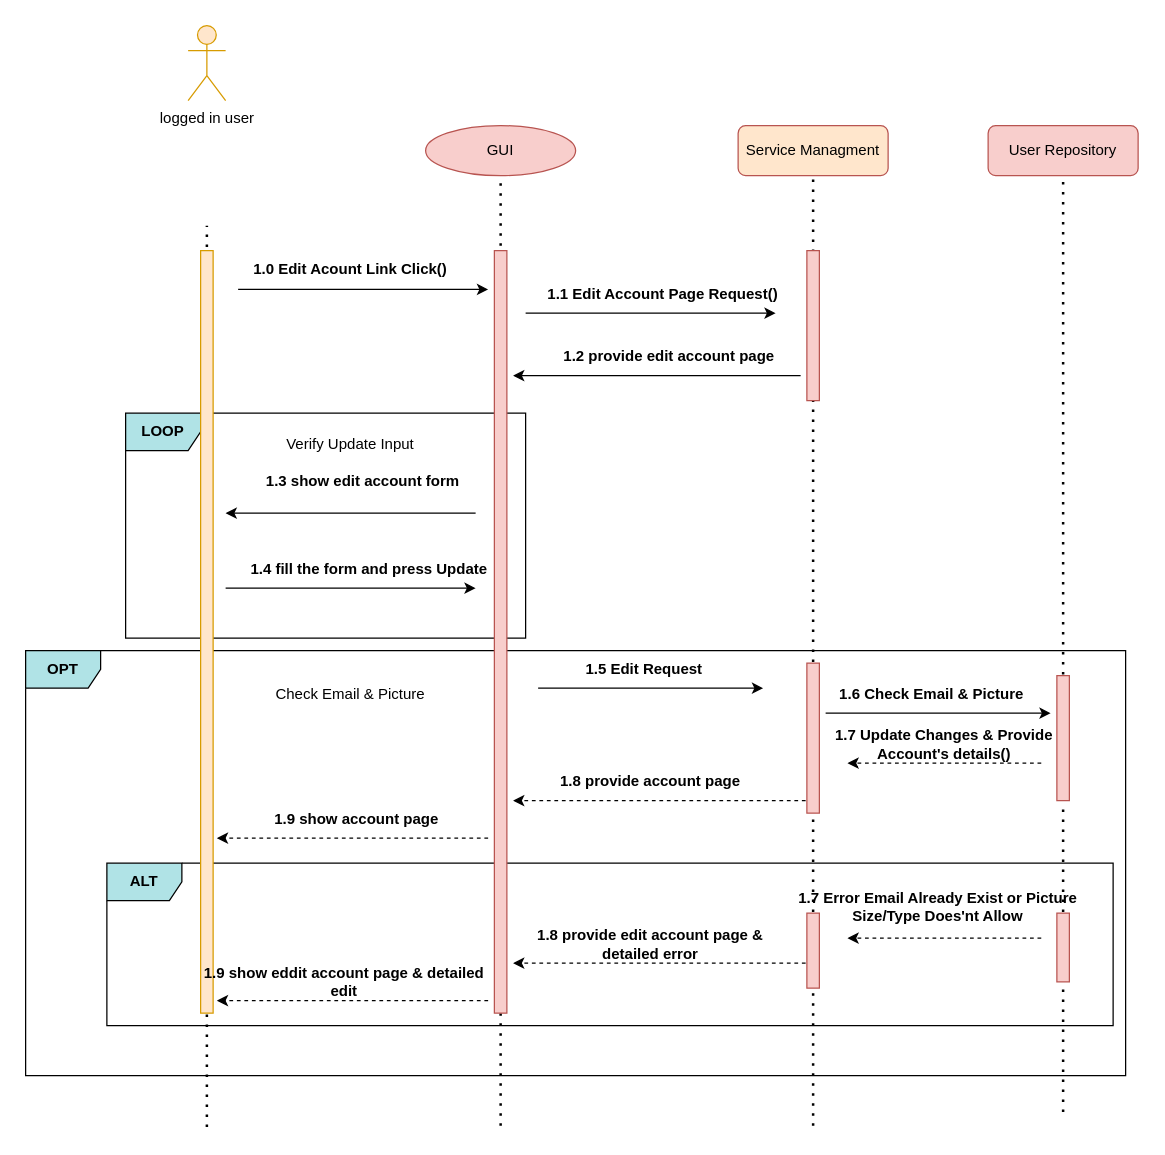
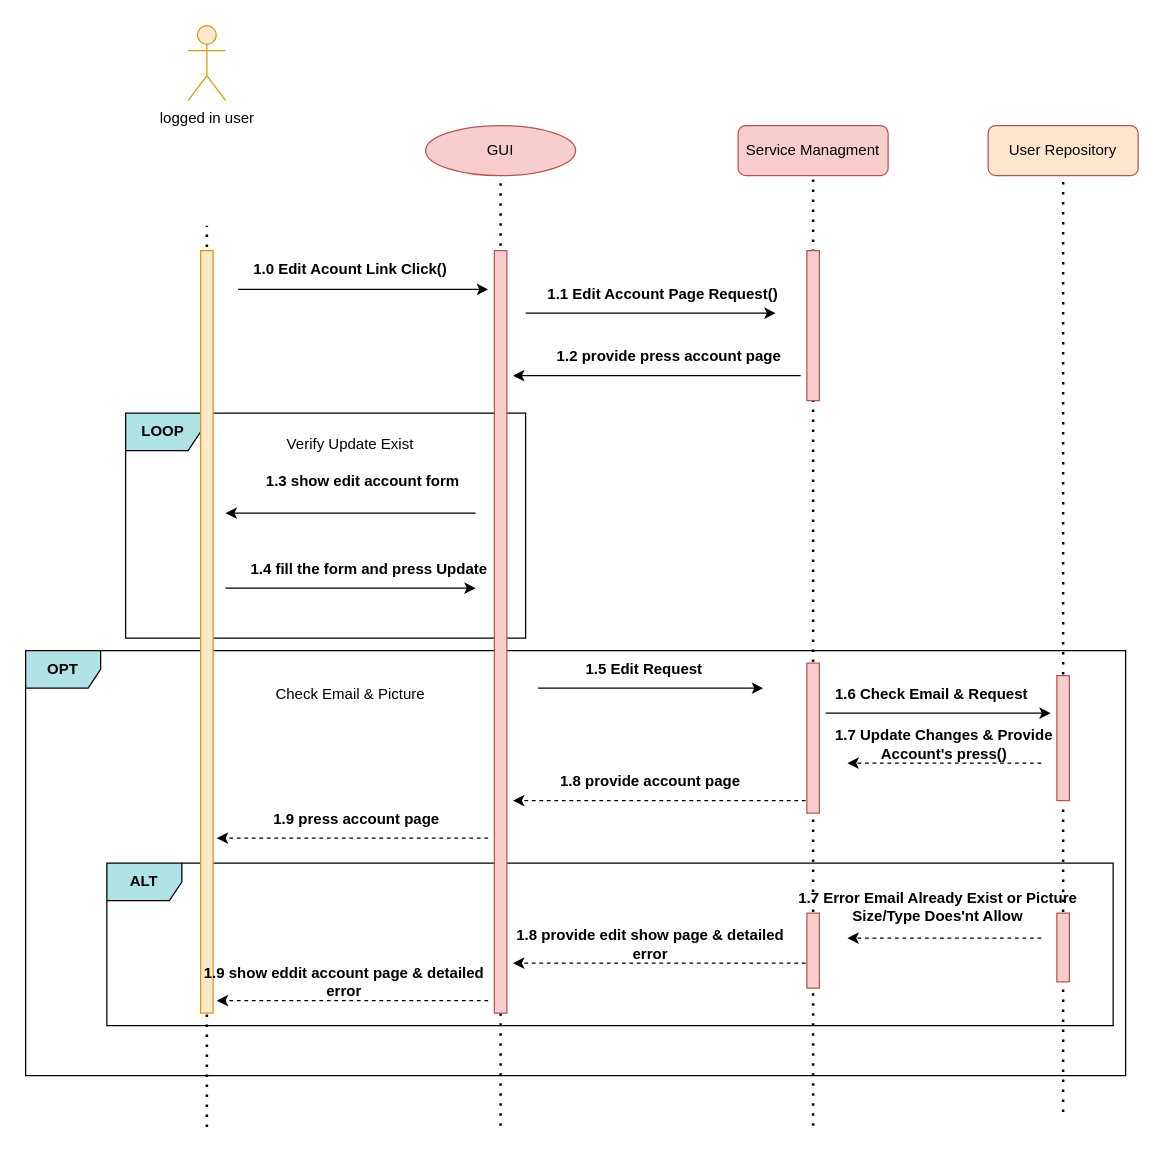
  <mxCell id="0" />
  <mxCell id="1" parent="0" />
  <mxCell id="2" value="&lt;b&gt;ALT&lt;/b&gt;" style="shape=umlFrame;whiteSpace=wrap;html=1;rounded=0;shadow=0;glass=0;sketch=0;fontSize=12;strokeColor=#000000;fillColor=#b0e3e6;" parent="1" vertex="1"><mxGeometry x="85" y="690" width="805" height="130" as="geometry" /></mxCell>
  <mxCell id="3" value="&lt;b&gt;OPT&lt;/b&gt;" style="shape=umlFrame;whiteSpace=wrap;html=1;rounded=0;shadow=0;glass=0;sketch=0;fontSize=12;strokeColor=#000000;fillColor=#b0e3e6;" parent="1" vertex="1"><mxGeometry x="20" y="520" width="880" height="340" as="geometry" /></mxCell>
  <mxCell id="4" value="&lt;b&gt;LOOP&lt;/b&gt;" style="shape=umlFrame;whiteSpace=wrap;html=1;rounded=0;shadow=0;glass=0;sketch=0;fontSize=12;strokeColor=#000000;fillColor=#b0e3e6;" parent="1" vertex="1"><mxGeometry x="100" y="330" width="320" height="180" as="geometry" /></mxCell>
- <mxCell id="5" value="Service Managment" style="rounded=1;whiteSpace=wrap;html=1;fillColor=#ffe6cc;strokeColor=#b85450;" parent="1" vertex="1"><mxGeometry x="590" y="100" width="120" height="40" as="geometry" /></mxCell>
+ <mxCell id="5" value="Service Managment" style="rounded=1;whiteSpace=wrap;html=1;fillColor=#f8cecc;strokeColor=#b85450;" parent="1" vertex="1"><mxGeometry x="590" y="100" width="120" height="40" as="geometry" /></mxCell>
  <mxCell id="6" value="logged in user" style="shape=umlActor;verticalLabelPosition=bottom;verticalAlign=top;html=1;outlineConnect=0;fillColor=#ffe6cc;strokeColor=#d79b00;" parent="1" vertex="1"><mxGeometry x="150" y="20" width="30" height="60" as="geometry" /></mxCell>
- <mxCell id="7" value="User Repository" style="rounded=1;whiteSpace=wrap;html=1;fillColor=#f8cecc;strokeColor=#b85450;" parent="1" vertex="1"><mxGeometry x="790" y="100" width="120" height="40" as="geometry" /></mxCell>
+ <mxCell id="7" value="User Repository" style="rounded=1;whiteSpace=wrap;html=1;fillColor=#ffe6cc;strokeColor=#b85450;" parent="1" vertex="1"><mxGeometry x="790" y="100" width="120" height="40" as="geometry" /></mxCell>
  <mxCell id="8" value="" style="endArrow=none;dashed=1;html=1;dashPattern=1 3;strokeWidth=2;rounded=0;fontSize=14;entryX=0.5;entryY=1;entryDx=0;entryDy=0;startArrow=none;" parent="1" source="35" target="5" edge="1"><mxGeometry width="50" height="50" relative="1" as="geometry"><mxPoint x="650" y="770" as="sourcePoint" /><mxPoint x="700" y="280" as="targetPoint" /></mxGeometry></mxCell>
  <mxCell id="9" value="" style="endArrow=none;dashed=1;html=1;dashPattern=1 3;strokeWidth=2;rounded=0;fontSize=14;entryX=0.5;entryY=1;entryDx=0;entryDy=0;startArrow=none;" parent="1" source="20" target="7" edge="1"><mxGeometry width="50" height="50" relative="1" as="geometry"><mxPoint x="850" y="780" as="sourcePoint" /><mxPoint x="840" y="230" as="targetPoint" /></mxGeometry></mxCell>
  <mxCell id="10" value="" style="endArrow=none;dashed=1;html=1;dashPattern=1 3;strokeWidth=2;rounded=0;fontSize=14;startArrow=none;" parent="1" edge="1"><mxGeometry width="50" height="50" relative="1" as="geometry"><mxPoint x="165" y="901.143" as="sourcePoint" /><mxPoint x="165" y="180" as="targetPoint" /></mxGeometry></mxCell>
  <mxCell id="11" value="" style="html=1;points=[];perimeter=orthogonalPerimeter;fontSize=14;fillColor=#ffe6cc;strokeColor=#d79b00;perimeterSpacing=1;rounded=0;shadow=0;glass=0;sketch=0;" parent="1" vertex="1"><mxGeometry x="160" y="200" width="10" height="610" as="geometry" /></mxCell>
  <mxCell id="12" value="" style="html=1;points=[];perimeter=orthogonalPerimeter;fontSize=14;fillColor=#f8cecc;strokeColor=#b85450;perimeterSpacing=1;rounded=0;shadow=0;glass=0;sketch=0;" parent="1" vertex="1"><mxGeometry x="645" y="200" width="10" height="120" as="geometry" /></mxCell>
  <mxCell id="13" value="" style="endArrow=classic;html=1;rounded=0;fontSize=14;" parent="1" edge="1"><mxGeometry width="50" height="50" relative="1" as="geometry"><mxPoint x="190" y="231" as="sourcePoint" /><mxPoint x="390" y="231" as="targetPoint" /></mxGeometry></mxCell>
  <mxCell id="14" value="&lt;font style=&quot;font-size: 12px&quot;&gt;1.0 Edit Acount Link Click()&lt;/font&gt;" style="text;html=1;strokeColor=none;fillColor=none;align=center;verticalAlign=middle;whiteSpace=wrap;rounded=0;shadow=0;glass=0;sketch=0;fontSize=12;fontStyle=1" parent="1" vertex="1"><mxGeometry x="190" y="210" width="180" height="10" as="geometry" /></mxCell>
  <mxCell id="15" value="" style="endArrow=classic;html=1;rounded=0;fontSize=14;" parent="1" edge="1"><mxGeometry width="50" height="50" relative="1" as="geometry"><mxPoint x="380" y="410" as="sourcePoint" /><mxPoint x="180" y="410" as="targetPoint" /></mxGeometry></mxCell>
  <mxCell id="16" value="&lt;font style=&quot;font-size: 12px&quot;&gt;&lt;b style=&quot;font-size: 12px&quot;&gt;1.3 show edit account form&lt;/b&gt;&lt;/font&gt;" style="text;html=1;strokeColor=none;fillColor=none;align=center;verticalAlign=middle;whiteSpace=wrap;rounded=0;shadow=0;glass=0;sketch=0;fontSize=12;" parent="1" vertex="1"><mxGeometry x="190" y="380" width="200" height="10" as="geometry" /></mxCell>
  <mxCell id="17" value="" style="endArrow=classic;html=1;rounded=0;fontSize=14;exitX=0.983;exitY=0.038;exitDx=0;exitDy=0;exitPerimeter=0;" parent="1" edge="1"><mxGeometry width="50" height="50" relative="1" as="geometry"><mxPoint x="179.996" y="469.996" as="sourcePoint" /><mxPoint x="380" y="470" as="targetPoint" /></mxGeometry></mxCell>
  <mxCell id="18" value="&lt;font style=&quot;font-size: 12px&quot;&gt;&lt;b style=&quot;font-size: 12px&quot;&gt;1.4 fill the form and press Update&lt;/b&gt;&lt;/font&gt;" style="text;html=1;strokeColor=none;fillColor=none;align=center;verticalAlign=middle;whiteSpace=wrap;rounded=0;shadow=0;glass=0;sketch=0;fontSize=12;" parent="1" vertex="1"><mxGeometry x="180" y="450" width="230" height="10" as="geometry" /></mxCell>
- <mxCell id="19" value="Verify Update Input" style="text;html=1;strokeColor=none;fillColor=none;align=center;verticalAlign=middle;whiteSpace=wrap;rounded=0;shadow=0;glass=0;sketch=0;fontSize=12;" parent="1" vertex="1"><mxGeometry x="180" y="350" width="200" height="10" as="geometry" /></mxCell>
+ <mxCell id="19" value="Verify Update Exist" style="text;html=1;strokeColor=none;fillColor=none;align=center;verticalAlign=middle;whiteSpace=wrap;rounded=0;shadow=0;glass=0;sketch=0;fontSize=12;" parent="1" vertex="1"><mxGeometry x="180" y="350" width="200" height="10" as="geometry" /></mxCell>
  <mxCell id="20" value="" style="html=1;points=[];perimeter=orthogonalPerimeter;fontSize=14;fillColor=#f8cecc;strokeColor=#b85450;perimeterSpacing=1;rounded=0;shadow=0;glass=0;sketch=0;" parent="1" vertex="1"><mxGeometry x="845" y="540" width="10" height="100" as="geometry" /></mxCell>
  <mxCell id="21" value="" style="endArrow=none;dashed=1;html=1;dashPattern=1 3;strokeWidth=2;rounded=0;fontSize=14;entryX=0.5;entryY=1;entryDx=0;entryDy=0;startArrow=none;" parent="1" source="48" target="20" edge="1"><mxGeometry width="50" height="50" relative="1" as="geometry"><mxPoint x="850" y="889" as="sourcePoint" /><mxPoint x="845" y="249" as="targetPoint" /></mxGeometry></mxCell>
  <mxCell id="22" value="GUI" style="ellipse;whiteSpace=wrap;html=1;fillColor=#f8cecc;strokeColor=#b85450;" parent="1" vertex="1"><mxGeometry x="340" y="100" width="120" height="40" as="geometry" /></mxCell>
  <mxCell id="23" value="" style="endArrow=none;dashed=1;html=1;dashPattern=1 3;strokeWidth=2;rounded=0;fontSize=14;startArrow=none;" parent="1" target="22" edge="1"><mxGeometry width="50" height="50" relative="1" as="geometry"><mxPoint x="400" y="900" as="sourcePoint" /><mxPoint x="230" y="220" as="targetPoint" /></mxGeometry></mxCell>
  <mxCell id="24" value="" style="html=1;points=[];perimeter=orthogonalPerimeter;fontSize=14;fillColor=#f8cecc;strokeColor=#b85450;perimeterSpacing=1;rounded=0;shadow=0;glass=0;sketch=0;" parent="1" vertex="1"><mxGeometry x="395" y="200" width="10" height="610" as="geometry" /></mxCell>
  <mxCell id="25" value="" style="endArrow=classic;html=1;rounded=0;fontSize=14;" parent="1" edge="1"><mxGeometry width="50" height="50" relative="1" as="geometry"><mxPoint x="420" y="250" as="sourcePoint" /><mxPoint x="620" y="250" as="targetPoint" /></mxGeometry></mxCell>
  <mxCell id="26" value="&lt;font style=&quot;font-size: 12px&quot;&gt;1.1 Edit Account Page Request()&lt;/font&gt;" style="text;html=1;strokeColor=none;fillColor=none;align=center;verticalAlign=middle;whiteSpace=wrap;rounded=0;shadow=0;glass=0;sketch=0;fontSize=12;fontStyle=1" parent="1" vertex="1"><mxGeometry x="430" y="230" width="200" height="10" as="geometry" /></mxCell>
  <mxCell id="27" value="" style="endArrow=classic;html=1;rounded=0;fontSize=14;" parent="1" edge="1"><mxGeometry width="50" height="50" relative="1" as="geometry"><mxPoint x="640" y="300" as="sourcePoint" /><mxPoint x="410" y="300" as="targetPoint" /></mxGeometry></mxCell>
- <mxCell id="28" value="&lt;font style=&quot;font-size: 12px&quot;&gt;&lt;b style=&quot;font-size: 12px&quot;&gt;1.2 provide edit account page&lt;/b&gt;&lt;/font&gt;" style="text;html=1;strokeColor=none;fillColor=none;align=center;verticalAlign=middle;whiteSpace=wrap;rounded=0;shadow=0;glass=0;sketch=0;fontSize=12;" parent="1" vertex="1"><mxGeometry x="420" y="280" width="230" height="10" as="geometry" /></mxCell>
+ <mxCell id="28" value="&lt;font style=&quot;font-size: 12px&quot;&gt;&lt;b style=&quot;font-size: 12px&quot;&gt;1.2 provide press account page&lt;/b&gt;&lt;/font&gt;" style="text;html=1;strokeColor=none;fillColor=none;align=center;verticalAlign=middle;whiteSpace=wrap;rounded=0;shadow=0;glass=0;sketch=0;fontSize=12;" parent="1" vertex="1"><mxGeometry x="420" y="280" width="230" height="10" as="geometry" /></mxCell>
  <mxCell id="29" value="" style="endArrow=classic;html=1;rounded=0;fontSize=14;exitX=0.983;exitY=0.038;exitDx=0;exitDy=0;exitPerimeter=0;" parent="1" edge="1"><mxGeometry width="50" height="50" relative="1" as="geometry"><mxPoint x="429.996" y="549.996" as="sourcePoint" /><mxPoint x="610" y="550" as="targetPoint" /></mxGeometry></mxCell>
  <mxCell id="30" value="&lt;font style=&quot;font-size: 12px&quot;&gt;&lt;b style=&quot;font-size: 12px&quot;&gt;1.5 Edit Request&lt;/b&gt;&lt;/font&gt;" style="text;html=1;strokeColor=none;fillColor=none;align=center;verticalAlign=middle;whiteSpace=wrap;rounded=0;shadow=0;glass=0;sketch=0;fontSize=12;" parent="1" vertex="1"><mxGeometry x="400" y="530" width="230" height="10" as="geometry" /></mxCell>
  <mxCell id="31" value="" style="endArrow=classic;html=1;rounded=0;fontSize=14;exitX=0.983;exitY=0.038;exitDx=0;exitDy=0;exitPerimeter=0;" parent="1" edge="1"><mxGeometry width="50" height="50" relative="1" as="geometry"><mxPoint x="659.996" y="569.996" as="sourcePoint" /><mxPoint x="840" y="570" as="targetPoint" /></mxGeometry></mxCell>
- <mxCell id="32" value="&lt;font style=&quot;font-size: 12px&quot;&gt;&lt;b style=&quot;font-size: 12px&quot;&gt;1.6 Check Email &amp;amp; Picture&lt;/b&gt;&lt;/font&gt;" style="text;html=1;strokeColor=none;fillColor=none;align=center;verticalAlign=middle;whiteSpace=wrap;rounded=0;shadow=0;glass=0;sketch=0;fontSize=12;" parent="1" vertex="1"><mxGeometry x="630" y="550" width="230" height="10" as="geometry" /></mxCell>
- <mxCell id="33" value="&lt;font style=&quot;font-size: 12px&quot;&gt;&lt;b style=&quot;font-size: 12px&quot;&gt;1.7 Update Changes &amp;amp; Provide Account's details()&lt;/b&gt;&lt;/font&gt;" style="text;html=1;strokeColor=none;fillColor=none;align=center;verticalAlign=middle;whiteSpace=wrap;rounded=0;shadow=0;glass=0;sketch=0;fontSize=12;" parent="1" vertex="1"><mxGeometry x="640" y="590" width="230" height="10" as="geometry" /></mxCell>
+ <mxCell id="32" value="&lt;font style=&quot;font-size: 12px&quot;&gt;&lt;b style=&quot;font-size: 12px&quot;&gt;1.6 Check Email &amp;amp; Request&lt;/b&gt;&lt;/font&gt;" style="text;html=1;strokeColor=none;fillColor=none;align=center;verticalAlign=middle;whiteSpace=wrap;rounded=0;shadow=0;glass=0;sketch=0;fontSize=12;" parent="1" vertex="1"><mxGeometry x="630" y="550" width="230" height="10" as="geometry" /></mxCell>
+ <mxCell id="33" value="&lt;font style=&quot;font-size: 12px&quot;&gt;&lt;b style=&quot;font-size: 12px&quot;&gt;1.7 Update Changes &amp;amp; Provide Account's press()&lt;/b&gt;&lt;/font&gt;" style="text;html=1;strokeColor=none;fillColor=none;align=center;verticalAlign=middle;whiteSpace=wrap;rounded=0;shadow=0;glass=0;sketch=0;fontSize=12;" parent="1" vertex="1"><mxGeometry x="640" y="590" width="230" height="10" as="geometry" /></mxCell>
  <mxCell id="34" value="" style="endArrow=classic;html=1;rounded=0;fontSize=14;dashed=1;" parent="1" edge="1"><mxGeometry width="50" height="50" relative="1" as="geometry"><mxPoint x="832.5" y="610" as="sourcePoint" /><mxPoint x="677.5" y="610" as="targetPoint" /></mxGeometry></mxCell>
  <mxCell id="35" value="" style="html=1;points=[];perimeter=orthogonalPerimeter;fontSize=14;fillColor=#f8cecc;strokeColor=#b85450;perimeterSpacing=1;rounded=0;shadow=0;glass=0;sketch=0;" parent="1" vertex="1"><mxGeometry x="645" y="530" width="10" height="120" as="geometry" /></mxCell>
  <mxCell id="36" value="" style="endArrow=none;dashed=1;html=1;dashPattern=1 3;strokeWidth=2;rounded=0;fontSize=14;entryX=0.5;entryY=1;entryDx=0;entryDy=0;startArrow=none;" parent="1" source="50" target="35" edge="1"><mxGeometry width="50" height="50" relative="1" as="geometry"><mxPoint x="650" y="900" as="sourcePoint" /><mxPoint x="650" y="140" as="targetPoint" /></mxGeometry></mxCell>
  <mxCell id="37" value="" style="endArrow=classic;html=1;rounded=0;fontSize=14;dashed=1;" parent="1" source="35" edge="1"><mxGeometry width="50" height="50" relative="1" as="geometry"><mxPoint x="565" y="640" as="sourcePoint" /><mxPoint x="410" y="640" as="targetPoint" /></mxGeometry></mxCell>
  <mxCell id="38" value="&lt;font style=&quot;font-size: 12px&quot;&gt;&lt;b style=&quot;font-size: 12px&quot;&gt;1.8 provide account page&lt;/b&gt;&lt;/font&gt;" style="text;html=1;strokeColor=none;fillColor=none;align=center;verticalAlign=middle;whiteSpace=wrap;rounded=0;shadow=0;glass=0;sketch=0;fontSize=12;" parent="1" vertex="1"><mxGeometry x="405" y="620" width="230" height="10" as="geometry" /></mxCell>
  <mxCell id="39" value="" style="endArrow=classic;html=1;rounded=0;fontSize=14;dashed=1;" parent="1" edge="1"><mxGeometry width="50" height="50" relative="1" as="geometry"><mxPoint x="390" y="670" as="sourcePoint" /><mxPoint x="173" y="670" as="targetPoint" /></mxGeometry></mxCell>
- <mxCell id="40" value="&lt;font style=&quot;font-size: 12px&quot;&gt;&lt;b style=&quot;font-size: 12px&quot;&gt;1.9 show account page&lt;/b&gt;&lt;/font&gt;" style="text;html=1;strokeColor=none;fillColor=none;align=center;verticalAlign=middle;whiteSpace=wrap;rounded=0;shadow=0;glass=0;sketch=0;fontSize=12;" parent="1" vertex="1"><mxGeometry x="170" y="650" width="230" height="10" as="geometry" /></mxCell>
+ <mxCell id="40" value="&lt;font style=&quot;font-size: 12px&quot;&gt;&lt;b style=&quot;font-size: 12px&quot;&gt;1.9 press account page&lt;/b&gt;&lt;/font&gt;" style="text;html=1;strokeColor=none;fillColor=none;align=center;verticalAlign=middle;whiteSpace=wrap;rounded=0;shadow=0;glass=0;sketch=0;fontSize=12;" parent="1" vertex="1"><mxGeometry x="170" y="650" width="230" height="10" as="geometry" /></mxCell>
  <mxCell id="41" value="Check Email &amp;amp; Picture" style="text;html=1;strokeColor=none;fillColor=none;align=center;verticalAlign=middle;whiteSpace=wrap;rounded=0;shadow=0;glass=0;sketch=0;fontSize=12;" parent="1" vertex="1"><mxGeometry x="180" y="550" width="200" height="10" as="geometry" /></mxCell>
  <mxCell id="42" value="" style="endArrow=classic;html=1;rounded=0;fontSize=14;dashed=1;" parent="1" edge="1"><mxGeometry width="50" height="50" relative="1" as="geometry"><mxPoint x="832.5" y="750" as="sourcePoint" /><mxPoint x="677.5" y="750" as="targetPoint" /></mxGeometry></mxCell>
  <mxCell id="43" value="&lt;font style=&quot;font-size: 12px&quot;&gt;&lt;b style=&quot;font-size: 12px&quot;&gt;1.7 Error Email Already Exist or Picture Size/Type Does'nt Allow&lt;/b&gt;&lt;/font&gt;" style="text;html=1;strokeColor=none;fillColor=none;align=center;verticalAlign=middle;whiteSpace=wrap;rounded=0;shadow=0;glass=0;sketch=0;fontSize=12;" parent="1" vertex="1"><mxGeometry x="635" y="720" width="230" height="10" as="geometry" /></mxCell>
  <mxCell id="44" value="" style="endArrow=classic;html=1;rounded=0;fontSize=14;dashed=1;" parent="1" edge="1"><mxGeometry width="50" height="50" relative="1" as="geometry"><mxPoint x="644" y="770" as="sourcePoint" /><mxPoint x="410" y="770" as="targetPoint" /></mxGeometry></mxCell>
- <mxCell id="45" value="&lt;font style=&quot;font-size: 12px&quot;&gt;&lt;b style=&quot;font-size: 12px&quot;&gt;1.8 provide edit account page &amp;amp; detailed error&lt;/b&gt;&lt;/font&gt;" style="text;html=1;strokeColor=none;fillColor=none;align=center;verticalAlign=middle;whiteSpace=wrap;rounded=0;shadow=0;glass=0;sketch=0;fontSize=12;" parent="1" vertex="1"><mxGeometry x="405" y="750" width="230" height="10" as="geometry" /></mxCell>
+ <mxCell id="45" value="&lt;font style=&quot;font-size: 12px&quot;&gt;&lt;b style=&quot;font-size: 12px&quot;&gt;1.8 provide edit show page &amp;amp; detailed error&lt;/b&gt;&lt;/font&gt;" style="text;html=1;strokeColor=none;fillColor=none;align=center;verticalAlign=middle;whiteSpace=wrap;rounded=0;shadow=0;glass=0;sketch=0;fontSize=12;" parent="1" vertex="1"><mxGeometry x="405" y="750" width="230" height="10" as="geometry" /></mxCell>
  <mxCell id="46" value="" style="endArrow=classic;html=1;rounded=0;fontSize=14;dashed=1;" parent="1" edge="1"><mxGeometry width="50" height="50" relative="1" as="geometry"><mxPoint x="390" y="800" as="sourcePoint" /><mxPoint x="173" y="800" as="targetPoint" /></mxGeometry></mxCell>
- <mxCell id="47" value="&lt;font style=&quot;font-size: 12px&quot;&gt;&lt;b style=&quot;font-size: 12px&quot;&gt;1.9 show eddit account page &amp;amp; detailed edit&lt;/b&gt;&lt;/font&gt;" style="text;html=1;strokeColor=none;fillColor=none;align=center;verticalAlign=middle;whiteSpace=wrap;rounded=0;shadow=0;glass=0;sketch=0;fontSize=12;" parent="1" vertex="1"><mxGeometry x="160" y="780" width="230" height="10" as="geometry" /></mxCell>
+ <mxCell id="47" value="&lt;font style=&quot;font-size: 12px&quot;&gt;&lt;b style=&quot;font-size: 12px&quot;&gt;1.9 show eddit account page &amp;amp; detailed error&lt;/b&gt;&lt;/font&gt;" style="text;html=1;strokeColor=none;fillColor=none;align=center;verticalAlign=middle;whiteSpace=wrap;rounded=0;shadow=0;glass=0;sketch=0;fontSize=12;" parent="1" vertex="1"><mxGeometry x="160" y="780" width="230" height="10" as="geometry" /></mxCell>
  <mxCell id="48" value="" style="html=1;points=[];perimeter=orthogonalPerimeter;fontSize=14;fillColor=#f8cecc;strokeColor=#b85450;perimeterSpacing=1;rounded=0;shadow=0;glass=0;sketch=0;" parent="1" vertex="1"><mxGeometry x="845" y="730" width="10" height="55" as="geometry" /></mxCell>
  <mxCell id="49" value="" style="endArrow=none;dashed=1;html=1;dashPattern=1 3;strokeWidth=2;rounded=0;fontSize=14;entryX=0.5;entryY=1;entryDx=0;entryDy=0;" parent="1" target="48" edge="1"><mxGeometry width="50" height="50" relative="1" as="geometry"><mxPoint x="850" y="889" as="sourcePoint" /><mxPoint x="850" y="641" as="targetPoint" /></mxGeometry></mxCell>
  <mxCell id="50" value="" style="html=1;points=[];perimeter=orthogonalPerimeter;fontSize=14;fillColor=#f8cecc;strokeColor=#b85450;perimeterSpacing=1;rounded=0;shadow=0;glass=0;sketch=0;" parent="1" vertex="1"><mxGeometry x="645" y="730" width="10" height="60" as="geometry" /></mxCell>
  <mxCell id="51" value="" style="endArrow=none;dashed=1;html=1;dashPattern=1 3;strokeWidth=2;rounded=0;fontSize=14;entryX=0.5;entryY=1;entryDx=0;entryDy=0;startArrow=none;" parent="1" target="50" edge="1"><mxGeometry width="50" height="50" relative="1" as="geometry"><mxPoint x="650" y="900" as="sourcePoint" /><mxPoint x="650" y="651" as="targetPoint" /></mxGeometry></mxCell>
